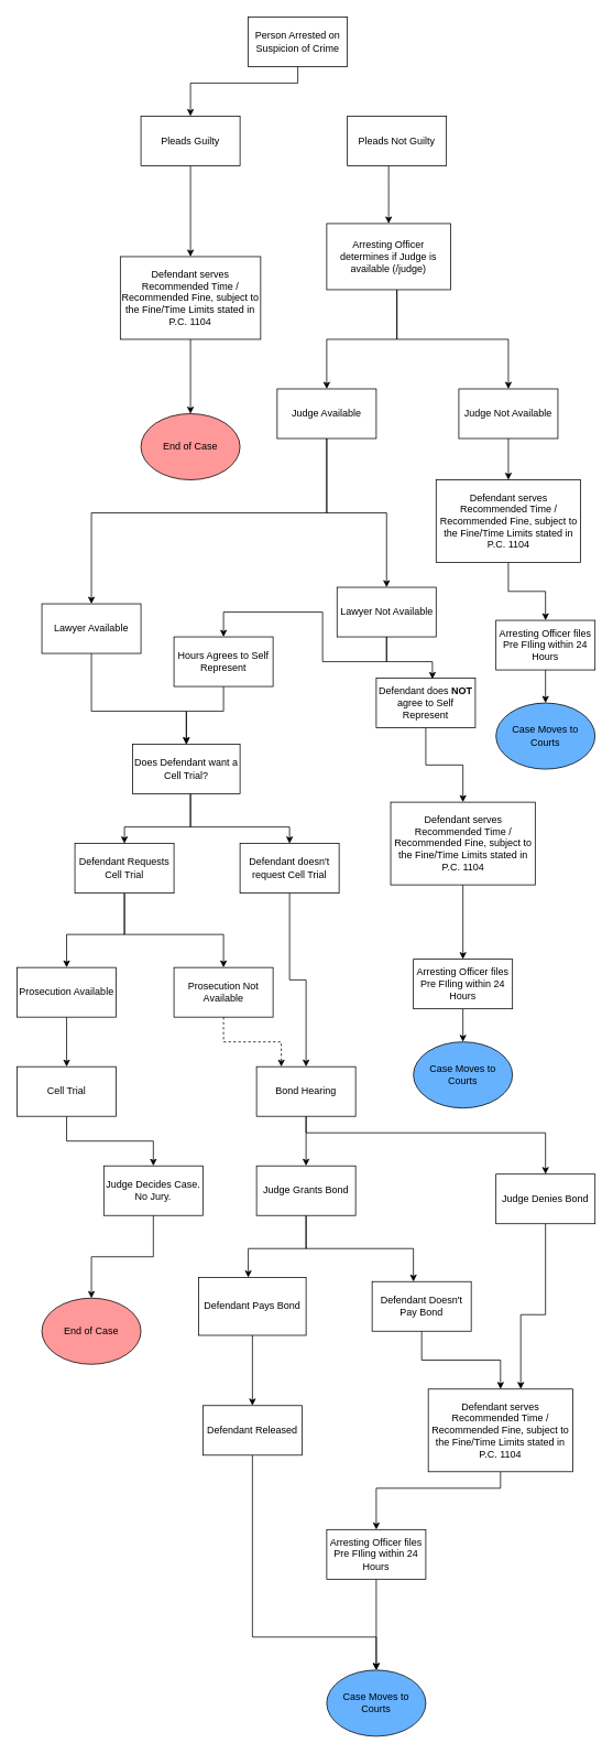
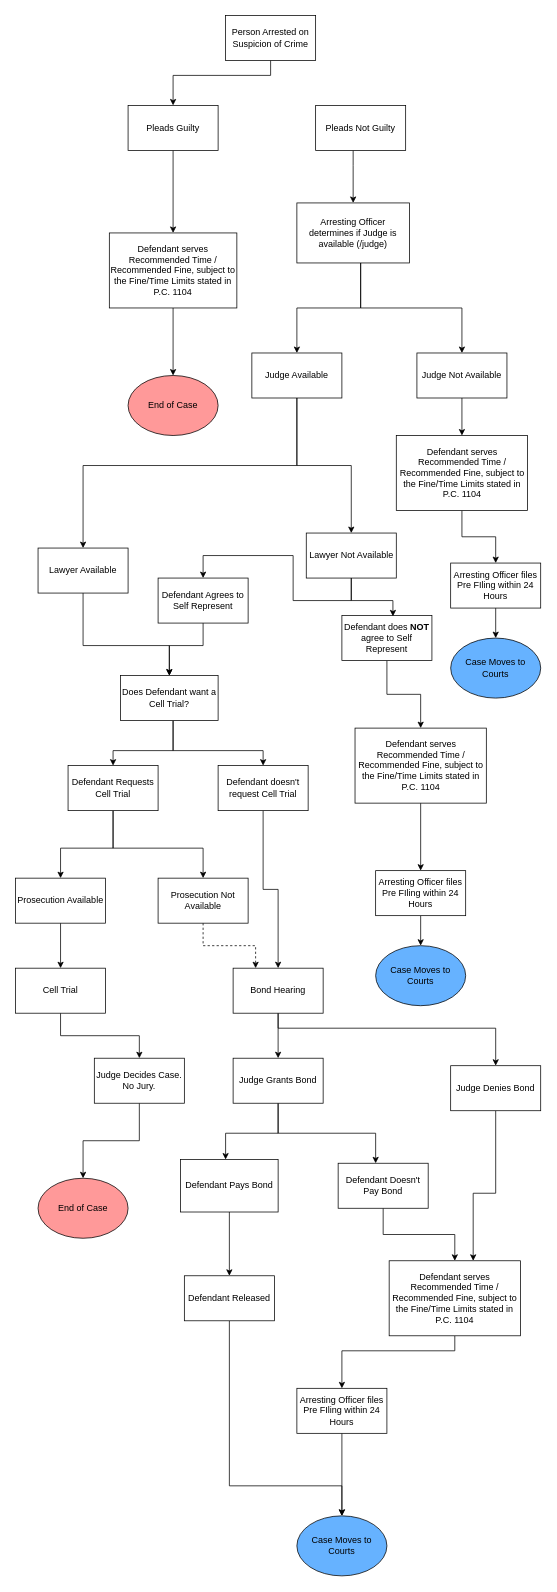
  <mxCell id="0" />
  <mxCell id="1" parent="0" />
  <mxCell id="2" style="edgeStyle=orthogonalEdgeStyle;rounded=0;orthogonalLoop=1;jettySize=auto;html=1;entryX=0.5;entryY=0;entryDx=0;entryDy=0;" parent="1" source="3" target="5" edge="1"><mxGeometry relative="1" as="geometry"><Array as="points"><mxPoint x="360" y="100" /><mxPoint x="230" y="100" /></Array></mxGeometry></mxCell>
  <mxCell id="3" value="Person Arrested on Suspicion of Crime" style="rounded=0;whiteSpace=wrap;html=1;" parent="1" vertex="1"><mxGeometry x="300" y="20" width="120" height="60" as="geometry" /></mxCell>
  <mxCell id="4" style="edgeStyle=orthogonalEdgeStyle;rounded=0;orthogonalLoop=1;jettySize=auto;html=1;entryX=0.5;entryY=0;entryDx=0;entryDy=0;" parent="1" source="5" target="9" edge="1"><mxGeometry relative="1" as="geometry" /></mxCell>
  <mxCell id="5" value="Pleads Guilty" style="rounded=0;whiteSpace=wrap;html=1;" parent="1" vertex="1"><mxGeometry x="170" y="140" width="120" height="60" as="geometry" /></mxCell>
  <mxCell id="6" style="edgeStyle=orthogonalEdgeStyle;rounded=0;orthogonalLoop=1;jettySize=auto;html=1;entryX=0.5;entryY=0;entryDx=0;entryDy=0;" parent="1" source="7" target="13" edge="1"><mxGeometry relative="1" as="geometry"><Array as="points"><mxPoint x="470" y="220" /><mxPoint x="470" y="220" /></Array></mxGeometry></mxCell>
  <mxCell id="7" value="Pleads Not Guilty" style="rounded=0;whiteSpace=wrap;html=1;" parent="1" vertex="1"><mxGeometry x="420" y="140" width="120" height="60" as="geometry" /></mxCell>
  <mxCell id="8" style="edgeStyle=orthogonalEdgeStyle;rounded=0;orthogonalLoop=1;jettySize=auto;html=1;entryX=0.5;entryY=0;entryDx=0;entryDy=0;" parent="1" source="9" target="10" edge="1"><mxGeometry relative="1" as="geometry" /></mxCell>
  <mxCell id="9" value="Defendant serves Recommended Time / Recommended Fine, subject to the Fine/Time Limits stated in P.C. 1104" style="rounded=0;whiteSpace=wrap;html=1;" parent="1" vertex="1"><mxGeometry x="145" y="310" width="170" height="100" as="geometry" /></mxCell>
  <mxCell id="10" value="End of Case" style="ellipse;whiteSpace=wrap;html=1;fillColor=#FF9999;" parent="1" vertex="1"><mxGeometry x="170" y="500" width="120" height="80" as="geometry" /></mxCell>
  <mxCell id="11" style="edgeStyle=orthogonalEdgeStyle;rounded=0;orthogonalLoop=1;jettySize=auto;html=1;entryX=0.5;entryY=0;entryDx=0;entryDy=0;" parent="1" source="13" target="16" edge="1"><mxGeometry relative="1" as="geometry"><Array as="points"><mxPoint x="480" y="410" /><mxPoint x="395" y="410" /></Array></mxGeometry></mxCell>
  <mxCell id="12" style="edgeStyle=orthogonalEdgeStyle;rounded=0;orthogonalLoop=1;jettySize=auto;html=1;entryX=0.5;entryY=0;entryDx=0;entryDy=0;" parent="1" source="13" target="18" edge="1"><mxGeometry relative="1" as="geometry"><Array as="points"><mxPoint x="480" y="410" /><mxPoint x="615" y="410" /></Array></mxGeometry></mxCell>
  <mxCell id="13" value="Arresting Officer determines if Judge is available (/judge)" style="rounded=0;whiteSpace=wrap;html=1;" parent="1" vertex="1"><mxGeometry x="395" y="270" width="150" height="80" as="geometry" /></mxCell>
  <mxCell id="14" style="edgeStyle=orthogonalEdgeStyle;rounded=0;orthogonalLoop=1;jettySize=auto;html=1;entryX=0.5;entryY=0;entryDx=0;entryDy=0;" edge="1" parent="1" source="16" target="22"><mxGeometry relative="1" as="geometry" /></mxCell>
  <mxCell id="15" style="edgeStyle=orthogonalEdgeStyle;rounded=0;orthogonalLoop=1;jettySize=auto;html=1;entryX=0.5;entryY=0;entryDx=0;entryDy=0;" edge="1" parent="1" source="16" target="20"><mxGeometry relative="1" as="geometry"><Array as="points"><mxPoint x="395" y="620" /><mxPoint x="110" y="620" /></Array></mxGeometry></mxCell>
  <mxCell id="16" value="Judge Available" style="rounded=0;whiteSpace=wrap;html=1;" parent="1" vertex="1"><mxGeometry x="335" y="470" width="120" height="60" as="geometry" /></mxCell>
  <mxCell id="17" style="edgeStyle=orthogonalEdgeStyle;rounded=0;orthogonalLoop=1;jettySize=auto;html=1;entryX=0.5;entryY=0;entryDx=0;entryDy=0;" parent="1" source="18" target="24" edge="1"><mxGeometry relative="1" as="geometry" /></mxCell>
  <mxCell id="18" value="Judge Not Available" style="rounded=0;whiteSpace=wrap;html=1;" parent="1" vertex="1"><mxGeometry x="555" y="470" width="120" height="60" as="geometry" /></mxCell>
  <mxCell id="19" style="edgeStyle=orthogonalEdgeStyle;rounded=0;orthogonalLoop=1;jettySize=auto;html=1;entryX=0.5;entryY=0;entryDx=0;entryDy=0;" edge="1" parent="1" source="20" target="28"><mxGeometry relative="1" as="geometry"><Array as="points"><mxPoint x="110" y="860" /><mxPoint x="225" y="860" /></Array></mxGeometry></mxCell>
  <mxCell id="20" value="Lawyer Available" style="rounded=0;whiteSpace=wrap;html=1;" parent="1" vertex="1"><mxGeometry x="50" y="730" width="120" height="60" as="geometry" /></mxCell>
  <mxCell id="21" style="edgeStyle=orthogonalEdgeStyle;rounded=0;orthogonalLoop=1;jettySize=auto;html=1;entryX=0.5;entryY=0;entryDx=0;entryDy=0;" parent="1" source="22" target="72" edge="1"><mxGeometry relative="1" as="geometry"><Array as="points"><mxPoint x="468" y="800" /><mxPoint x="390" y="800" /><mxPoint x="390" y="740" /><mxPoint x="270" y="740" /></Array></mxGeometry></mxCell>
  <mxCell id="22" value="Lawyer Not Available" style="rounded=0;whiteSpace=wrap;html=1;" parent="1" vertex="1"><mxGeometry x="407.5" y="710" width="120" height="60" as="geometry" /></mxCell>
  <mxCell id="23" style="edgeStyle=orthogonalEdgeStyle;rounded=0;orthogonalLoop=1;jettySize=auto;html=1;entryX=0.5;entryY=0;entryDx=0;entryDy=0;" parent="1" source="24" target="61" edge="1"><mxGeometry relative="1" as="geometry" /></mxCell>
  <mxCell id="24" value="Defendant serves Recommended Time / Recommended Fine, subject to the Fine/Time Limits stated in P.C. 1104" style="rounded=0;whiteSpace=wrap;html=1;" parent="1" vertex="1"><mxGeometry x="527.5" y="580" width="175" height="100" as="geometry" /></mxCell>
  <mxCell id="25" value="Case Moves to Courts" style="ellipse;whiteSpace=wrap;html=1;fillColor=#66B2FF;" parent="1" vertex="1"><mxGeometry x="600" y="850" width="120" height="80" as="geometry" /></mxCell>
  <mxCell id="26" style="edgeStyle=orthogonalEdgeStyle;rounded=0;orthogonalLoop=1;jettySize=auto;html=1;entryX=0.5;entryY=0;entryDx=0;entryDy=0;" parent="1" source="28" target="33" edge="1"><mxGeometry relative="1" as="geometry"><Array as="points"><mxPoint x="230" y="1000" /><mxPoint x="350" y="1000" /></Array></mxGeometry></mxCell>
  <mxCell id="27" style="edgeStyle=orthogonalEdgeStyle;rounded=0;orthogonalLoop=1;jettySize=auto;html=1;entryX=0.5;entryY=0;entryDx=0;entryDy=0;" parent="1" source="28" target="31" edge="1"><mxGeometry relative="1" as="geometry"><Array as="points"><mxPoint x="230" y="1000" /><mxPoint x="150" y="1000" /></Array></mxGeometry></mxCell>
  <mxCell id="28" value="Does Defendant want a Cell Trial?" style="rounded=0;whiteSpace=wrap;html=1;" parent="1" vertex="1"><mxGeometry x="160" y="900" width="130" height="60" as="geometry" /></mxCell>
  <mxCell id="29" style="edgeStyle=orthogonalEdgeStyle;rounded=0;orthogonalLoop=1;jettySize=auto;html=1;" parent="1" source="31" target="37" edge="1"><mxGeometry relative="1" as="geometry"><Array as="points"><mxPoint x="150" y="1130" /><mxPoint x="270" y="1130" /></Array></mxGeometry></mxCell>
  <mxCell id="30" style="edgeStyle=orthogonalEdgeStyle;rounded=0;orthogonalLoop=1;jettySize=auto;html=1;entryX=0.5;entryY=0;entryDx=0;entryDy=0;" parent="1" source="31" target="35" edge="1"><mxGeometry relative="1" as="geometry"><Array as="points"><mxPoint x="150" y="1130" /><mxPoint x="80" y="1130" /></Array></mxGeometry></mxCell>
  <mxCell id="31" value="Defendant Requests Cell Trial" style="rounded=0;whiteSpace=wrap;html=1;" parent="1" vertex="1"><mxGeometry x="90" y="1020" width="120" height="60" as="geometry" /></mxCell>
  <mxCell id="32" style="edgeStyle=orthogonalEdgeStyle;rounded=0;orthogonalLoop=1;jettySize=auto;html=1;entryX=0.5;entryY=0;entryDx=0;entryDy=0;" parent="1" source="33" target="44" edge="1"><mxGeometry relative="1" as="geometry" /></mxCell>
  <mxCell id="33" value="Defendant doesn't request Cell Trial" style="rounded=0;whiteSpace=wrap;html=1;" parent="1" vertex="1"><mxGeometry x="290" y="1020" width="120" height="60" as="geometry" /></mxCell>
  <mxCell id="34" style="edgeStyle=orthogonalEdgeStyle;rounded=0;orthogonalLoop=1;jettySize=auto;html=1;entryX=0.5;entryY=0;entryDx=0;entryDy=0;" parent="1" source="35" target="67" edge="1"><mxGeometry relative="1" as="geometry" /></mxCell>
  <mxCell id="35" value="Prosecution Available" style="rounded=0;whiteSpace=wrap;html=1;" parent="1" vertex="1"><mxGeometry x="20" y="1170" width="120" height="60" as="geometry" /></mxCell>
  <mxCell id="36" style="edgeStyle=orthogonalEdgeStyle;rounded=0;orthogonalLoop=1;jettySize=auto;html=1;entryX=0.25;entryY=0;entryDx=0;entryDy=0;dashed=1;" parent="1" source="37" target="44" edge="1"><mxGeometry relative="1" as="geometry" /></mxCell>
  <mxCell id="37" value="Prosecution Not Available" style="rounded=0;whiteSpace=wrap;html=1;" parent="1" vertex="1"><mxGeometry x="210" y="1170" width="120" height="60" as="geometry" /></mxCell>
  <mxCell id="38" style="edgeStyle=orthogonalEdgeStyle;rounded=0;orthogonalLoop=1;jettySize=auto;html=1;" parent="1" edge="1"><mxGeometry relative="1" as="geometry"><mxPoint x="715" y="500" as="sourcePoint" /></mxGeometry></mxCell>
  <mxCell id="39" style="edgeStyle=orthogonalEdgeStyle;rounded=0;orthogonalLoop=1;jettySize=auto;html=1;" parent="1" source="40" target="63" edge="1"><mxGeometry relative="1" as="geometry" /></mxCell>
  <mxCell id="40" value="Defendant serves Recommended Time / Recommended Fine, subject to the Fine/Time Limits stated in P.C. 1104" style="rounded=0;whiteSpace=wrap;html=1;" parent="1" vertex="1"><mxGeometry x="472.5" y="970" width="175" height="100" as="geometry" /></mxCell>
  <mxCell id="41" value="Case Moves to Courts" style="ellipse;whiteSpace=wrap;html=1;fillColor=#66B2FF;" parent="1" vertex="1"><mxGeometry x="500" y="1260" width="120" height="80" as="geometry" /></mxCell>
  <mxCell id="42" style="edgeStyle=orthogonalEdgeStyle;rounded=0;orthogonalLoop=1;jettySize=auto;html=1;" parent="1" source="44" target="49" edge="1"><mxGeometry relative="1" as="geometry"><Array as="points"><mxPoint x="370" y="1370" /><mxPoint x="660" y="1370" /></Array></mxGeometry></mxCell>
  <mxCell id="43" style="edgeStyle=orthogonalEdgeStyle;rounded=0;orthogonalLoop=1;jettySize=auto;html=1;entryX=0.5;entryY=0;entryDx=0;entryDy=0;" parent="1" source="44" target="47" edge="1"><mxGeometry relative="1" as="geometry" /></mxCell>
  <mxCell id="44" value="Bond Hearing" style="rounded=0;whiteSpace=wrap;html=1;" parent="1" vertex="1"><mxGeometry x="310" y="1290" width="120" height="60" as="geometry" /></mxCell>
  <mxCell id="45" style="edgeStyle=orthogonalEdgeStyle;rounded=0;orthogonalLoop=1;jettySize=auto;html=1;" parent="1" source="47" target="51" edge="1"><mxGeometry relative="1" as="geometry"><Array as="points"><mxPoint x="370" y="1510" /><mxPoint x="300" y="1510" /></Array></mxGeometry></mxCell>
  <mxCell id="46" style="edgeStyle=orthogonalEdgeStyle;rounded=0;orthogonalLoop=1;jettySize=auto;html=1;" parent="1" source="47" target="53" edge="1"><mxGeometry relative="1" as="geometry"><Array as="points"><mxPoint x="370" y="1510" /><mxPoint x="500" y="1510" /></Array></mxGeometry></mxCell>
  <mxCell id="47" value="Judge Grants Bond" style="rounded=0;whiteSpace=wrap;html=1;" parent="1" vertex="1"><mxGeometry x="310" y="1410" width="120" height="60" as="geometry" /></mxCell>
  <mxCell id="48" style="edgeStyle=orthogonalEdgeStyle;rounded=0;orthogonalLoop=1;jettySize=auto;html=1;" parent="1" source="49" target="57" edge="1"><mxGeometry relative="1" as="geometry"><Array as="points"><mxPoint x="660" y="1590" /><mxPoint x="630" y="1590" /></Array></mxGeometry></mxCell>
  <mxCell id="49" value="Judge Denies Bond" style="rounded=0;whiteSpace=wrap;html=1;" parent="1" vertex="1"><mxGeometry x="600" y="1420" width="120" height="60" as="geometry" /></mxCell>
  <mxCell id="50" style="edgeStyle=orthogonalEdgeStyle;rounded=0;orthogonalLoop=1;jettySize=auto;html=1;entryX=0.5;entryY=0;entryDx=0;entryDy=0;" parent="1" source="51" target="55" edge="1"><mxGeometry relative="1" as="geometry" /></mxCell>
  <mxCell id="51" value="Defendant Pays Bond" style="rounded=0;whiteSpace=wrap;html=1;" parent="1" vertex="1"><mxGeometry x="240" y="1545" width="130" height="70" as="geometry" /></mxCell>
  <mxCell id="52" style="edgeStyle=orthogonalEdgeStyle;rounded=0;orthogonalLoop=1;jettySize=auto;html=1;entryX=0.5;entryY=0;entryDx=0;entryDy=0;" parent="1" source="53" target="57" edge="1"><mxGeometry relative="1" as="geometry" /></mxCell>
  <mxCell id="53" value="Defendant Doesn't Pay Bond" style="rounded=0;whiteSpace=wrap;html=1;" parent="1" vertex="1"><mxGeometry x="450" y="1550" width="120" height="60" as="geometry" /></mxCell>
  <mxCell id="54" style="edgeStyle=orthogonalEdgeStyle;rounded=0;orthogonalLoop=1;jettySize=auto;html=1;entryX=0.5;entryY=0;entryDx=0;entryDy=0;" parent="1" source="55" target="58" edge="1"><mxGeometry relative="1" as="geometry"><Array as="points"><mxPoint x="305" y="1980" /><mxPoint x="455" y="1980" /></Array></mxGeometry></mxCell>
  <mxCell id="55" value="Defendant Released" style="rounded=0;whiteSpace=wrap;html=1;" parent="1" vertex="1"><mxGeometry x="245" y="1700" width="120" height="60" as="geometry" /></mxCell>
  <mxCell id="56" style="edgeStyle=orthogonalEdgeStyle;rounded=0;orthogonalLoop=1;jettySize=auto;html=1;" parent="1" source="57" target="65" edge="1"><mxGeometry relative="1" as="geometry"><Array as="points"><mxPoint x="605" y="1800" /><mxPoint x="455" y="1800" /></Array></mxGeometry></mxCell>
  <mxCell id="57" value="Defendant serves Recommended Time / Recommended Fine, subject to the Fine/Time Limits stated in P.C. 1104" style="rounded=0;whiteSpace=wrap;html=1;" parent="1" vertex="1"><mxGeometry x="518" y="1680" width="175" height="100" as="geometry" /></mxCell>
  <mxCell id="58" value="Case Moves to Courts" style="ellipse;whiteSpace=wrap;html=1;fillColor=#66B2FF;" parent="1" vertex="1"><mxGeometry x="395" y="2020" width="120" height="80" as="geometry" /></mxCell>
  <mxCell id="59" style="edgeStyle=orthogonalEdgeStyle;rounded=0;orthogonalLoop=1;jettySize=auto;html=1;entryX=0.5;entryY=0;entryDx=0;entryDy=0;" parent="1" edge="1"><mxGeometry relative="1" as="geometry"><mxPoint x="715" y="610" as="sourcePoint" /></mxGeometry></mxCell>
  <mxCell id="60" style="edgeStyle=orthogonalEdgeStyle;rounded=0;orthogonalLoop=1;jettySize=auto;html=1;entryX=0.5;entryY=0;entryDx=0;entryDy=0;" parent="1" source="61" target="25" edge="1"><mxGeometry relative="1" as="geometry" /></mxCell>
  <mxCell id="61" value="Arresting Officer files Pre FIling within 24 Hours" style="rounded=0;whiteSpace=wrap;html=1;" parent="1" vertex="1"><mxGeometry x="600" y="750" width="120" height="60" as="geometry" /></mxCell>
  <mxCell id="62" style="edgeStyle=orthogonalEdgeStyle;rounded=0;orthogonalLoop=1;jettySize=auto;html=1;entryX=0.5;entryY=0;entryDx=0;entryDy=0;" parent="1" source="63" target="41" edge="1"><mxGeometry relative="1" as="geometry" /></mxCell>
  <mxCell id="63" value="Arresting Officer files Pre FIling within 24 Hours" style="rounded=0;whiteSpace=wrap;html=1;" parent="1" vertex="1"><mxGeometry x="500" y="1160" width="120" height="60" as="geometry" /></mxCell>
  <mxCell id="64" style="edgeStyle=orthogonalEdgeStyle;rounded=0;orthogonalLoop=1;jettySize=auto;html=1;entryX=0.5;entryY=0;entryDx=0;entryDy=0;" parent="1" source="65" target="58" edge="1"><mxGeometry relative="1" as="geometry" /></mxCell>
  <mxCell id="65" value="Arresting Officer files Pre FIling within 24 Hours" style="rounded=0;whiteSpace=wrap;html=1;" parent="1" vertex="1"><mxGeometry x="395" y="1850" width="120" height="60" as="geometry" /></mxCell>
  <mxCell id="66" style="edgeStyle=orthogonalEdgeStyle;rounded=0;orthogonalLoop=1;jettySize=auto;html=1;entryX=0.5;entryY=0;entryDx=0;entryDy=0;" parent="1" source="67" target="69" edge="1"><mxGeometry relative="1" as="geometry" /></mxCell>
  <mxCell id="67" value="Cell Trial" style="rounded=0;whiteSpace=wrap;html=1;" parent="1" vertex="1"><mxGeometry x="20" y="1290" width="120" height="60" as="geometry" /></mxCell>
  <mxCell id="68" style="edgeStyle=orthogonalEdgeStyle;rounded=0;orthogonalLoop=1;jettySize=auto;html=1;entryX=0.5;entryY=0;entryDx=0;entryDy=0;" parent="1" source="69" target="70" edge="1"><mxGeometry relative="1" as="geometry" /></mxCell>
  <mxCell id="69" value="Judge Decides Case. No Jury." style="rounded=0;whiteSpace=wrap;html=1;" parent="1" vertex="1"><mxGeometry x="125" y="1410" width="120" height="60" as="geometry" /></mxCell>
  <mxCell id="70" value="End of Case" style="ellipse;whiteSpace=wrap;html=1;fillColor=#FF9999;" parent="1" vertex="1"><mxGeometry x="50" y="1570" width="120" height="80" as="geometry" /></mxCell>
  <mxCell id="71" style="edgeStyle=orthogonalEdgeStyle;rounded=0;orthogonalLoop=1;jettySize=auto;html=1;entryX=0.5;entryY=0;entryDx=0;entryDy=0;" edge="1" parent="1" source="72" target="28"><mxGeometry relative="1" as="geometry"><Array as="points"><mxPoint x="270" y="860" /><mxPoint x="225" y="860" /></Array></mxGeometry></mxCell>
- <mxCell id="72" value="Hours Agrees to Self Represent" style="rounded=0;whiteSpace=wrap;html=1;" parent="1" vertex="1"><mxGeometry x="210" y="770" width="120" height="60" as="geometry" /></mxCell>
+ <mxCell id="72" value="Defendant Agrees to Self Represent" style="rounded=0;whiteSpace=wrap;html=1;" parent="1" vertex="1"><mxGeometry x="210" y="770" width="120" height="60" as="geometry" /></mxCell>
  <mxCell id="73" style="edgeStyle=orthogonalEdgeStyle;rounded=0;orthogonalLoop=1;jettySize=auto;html=1;entryX=0.5;entryY=0;entryDx=0;entryDy=0;" parent="1" source="74" target="40" edge="1"><mxGeometry relative="1" as="geometry" /></mxCell>
  <mxCell id="74" value="Defendant does &lt;b&gt;NOT&lt;/b&gt; agree to Self Represent" style="rounded=0;whiteSpace=wrap;html=1;" parent="1" vertex="1"><mxGeometry x="455" y="820" width="120" height="60" as="geometry" /></mxCell>
  <mxCell id="75" style="edgeStyle=orthogonalEdgeStyle;rounded=0;orthogonalLoop=1;jettySize=auto;html=1;entryX=0.567;entryY=0.017;entryDx=0;entryDy=0;entryPerimeter=0;" parent="1" source="22" target="74" edge="1"><mxGeometry relative="1" as="geometry"><Array as="points"><mxPoint x="468" y="800" /><mxPoint x="523" y="800" /></Array></mxGeometry></mxCell>
